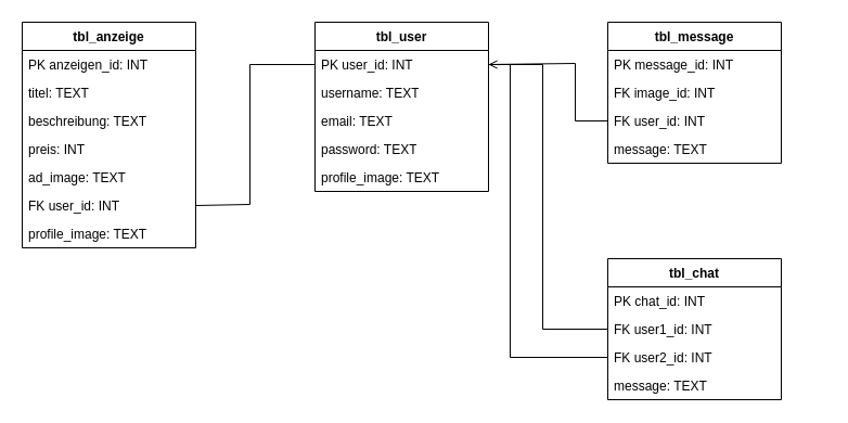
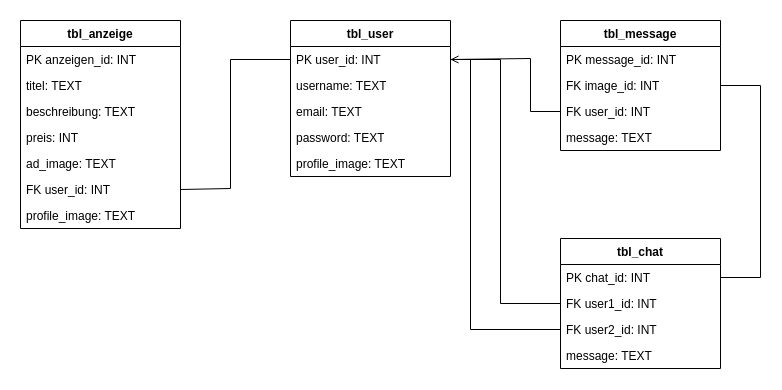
  <mxCell id="0" />
  <mxCell id="1" parent="0" />
  <mxCell id="2" value="tbl_anzeige" style="swimlane;fontStyle=1;align=center;verticalAlign=top;childLayout=stackLayout;horizontal=1;startSize=26;horizontalStack=0;resizeParent=1;resizeParentMax=0;resizeLast=0;collapsible=1;marginBottom=0;whiteSpace=wrap;html=1;" vertex="1" parent="1"><mxGeometry x="20" y="20" width="160" height="208" as="geometry" /></mxCell>
  <mxCell id="3" value="PK anzeigen_id: INT" style="text;strokeColor=none;fillColor=none;align=left;verticalAlign=top;spacingLeft=4;spacingRight=4;overflow=hidden;rotatable=0;points=[[0,0.5],[1,0.5]];portConstraint=eastwest;whiteSpace=wrap;html=1;" vertex="1" parent="2"><mxGeometry y="26" width="160" height="26" as="geometry" /></mxCell>
  <mxCell id="4" value="titel: TEXT" style="text;strokeColor=none;fillColor=none;align=left;verticalAlign=top;spacingLeft=4;spacingRight=4;overflow=hidden;rotatable=0;points=[[0,0.5],[1,0.5]];portConstraint=eastwest;whiteSpace=wrap;html=1;" vertex="1" parent="2"><mxGeometry y="52" width="160" height="26" as="geometry" /></mxCell>
  <mxCell id="5" value="beschreibung: TEXT" style="text;strokeColor=none;fillColor=none;align=left;verticalAlign=top;spacingLeft=4;spacingRight=4;overflow=hidden;rotatable=0;points=[[0,0.5],[1,0.5]];portConstraint=eastwest;whiteSpace=wrap;html=1;" vertex="1" parent="2"><mxGeometry y="78" width="160" height="26" as="geometry" /></mxCell>
  <mxCell id="6" value="preis: INT" style="text;strokeColor=none;fillColor=none;align=left;verticalAlign=top;spacingLeft=4;spacingRight=4;overflow=hidden;rotatable=0;points=[[0,0.5],[1,0.5]];portConstraint=eastwest;whiteSpace=wrap;html=1;" vertex="1" parent="2"><mxGeometry y="104" width="160" height="26" as="geometry" /></mxCell>
  <mxCell id="7" value="ad_image: TEXT" style="text;strokeColor=none;fillColor=none;align=left;verticalAlign=top;spacingLeft=4;spacingRight=4;overflow=hidden;rotatable=0;points=[[0,0.5],[1,0.5]];portConstraint=eastwest;whiteSpace=wrap;html=1;" vertex="1" parent="2"><mxGeometry y="130" width="160" height="26" as="geometry" /></mxCell>
  <mxCell id="8" value="FK user_id: INT" style="text;strokeColor=none;fillColor=none;align=left;verticalAlign=top;spacingLeft=4;spacingRight=4;overflow=hidden;rotatable=0;points=[[0,0.5],[1,0.5]];portConstraint=eastwest;whiteSpace=wrap;html=1;" vertex="1" parent="2"><mxGeometry y="156" width="160" height="26" as="geometry" /></mxCell>
  <mxCell id="9" value="profile_image: TEXT" style="text;strokeColor=none;fillColor=none;align=left;verticalAlign=top;spacingLeft=4;spacingRight=4;overflow=hidden;rotatable=0;points=[[0,0.5],[1,0.5]];portConstraint=eastwest;whiteSpace=wrap;html=1;" vertex="1" parent="2"><mxGeometry y="182" width="160" height="26" as="geometry" /></mxCell>
  <mxCell id="10" value="tbl_chat" style="swimlane;fontStyle=1;align=center;verticalAlign=top;childLayout=stackLayout;horizontal=1;startSize=26;horizontalStack=0;resizeParent=1;resizeParentMax=0;resizeLast=0;collapsible=1;marginBottom=0;whiteSpace=wrap;html=1;" vertex="1" parent="1"><mxGeometry x="560" y="238" width="160" height="130" as="geometry" /></mxCell>
  <mxCell id="11" value="PK chat_id: INT" style="text;strokeColor=none;fillColor=none;align=left;verticalAlign=top;spacingLeft=4;spacingRight=4;overflow=hidden;rotatable=0;points=[[0,0.5],[1,0.5]];portConstraint=eastwest;whiteSpace=wrap;html=1;" vertex="1" parent="10"><mxGeometry y="26" width="160" height="26" as="geometry" /></mxCell>
  <mxCell id="12" value="FK user1_id: INT" style="text;strokeColor=none;fillColor=none;align=left;verticalAlign=top;spacingLeft=4;spacingRight=4;overflow=hidden;rotatable=0;points=[[0,0.5],[1,0.5]];portConstraint=eastwest;whiteSpace=wrap;html=1;" vertex="1" parent="10"><mxGeometry y="52" width="160" height="26" as="geometry" /></mxCell>
  <mxCell id="13" value="FK user2_id: INT" style="text;strokeColor=none;fillColor=none;align=left;verticalAlign=top;spacingLeft=4;spacingRight=4;overflow=hidden;rotatable=0;points=[[0,0.5],[1,0.5]];portConstraint=eastwest;whiteSpace=wrap;html=1;" vertex="1" parent="10"><mxGeometry y="78" width="160" height="26" as="geometry" /></mxCell>
  <mxCell id="14" value="message: TEXT" style="text;strokeColor=none;fillColor=none;align=left;verticalAlign=top;spacingLeft=4;spacingRight=4;overflow=hidden;rotatable=0;points=[[0,0.5],[1,0.5]];portConstraint=eastwest;whiteSpace=wrap;html=1;" vertex="1" parent="10"><mxGeometry y="104" width="160" height="26" as="geometry" /></mxCell>
  <mxCell id="15" value="tbl_message" style="swimlane;fontStyle=1;align=center;verticalAlign=top;childLayout=stackLayout;horizontal=1;startSize=26;horizontalStack=0;resizeParent=1;resizeParentMax=0;resizeLast=0;collapsible=1;marginBottom=0;whiteSpace=wrap;html=1;" vertex="1" parent="1"><mxGeometry x="560" y="20" width="160" height="130" as="geometry" /></mxCell>
  <mxCell id="16" value="PK message_id: INT" style="text;strokeColor=none;fillColor=none;align=left;verticalAlign=top;spacingLeft=4;spacingRight=4;overflow=hidden;rotatable=0;points=[[0,0.5],[1,0.5]];portConstraint=eastwest;whiteSpace=wrap;html=1;" vertex="1" parent="15"><mxGeometry y="26" width="160" height="26" as="geometry" /></mxCell>
  <mxCell id="17" value="FK image_id: INT" style="text;strokeColor=none;fillColor=none;align=left;verticalAlign=top;spacingLeft=4;spacingRight=4;overflow=hidden;rotatable=0;points=[[0,0.5],[1,0.5]];portConstraint=eastwest;whiteSpace=wrap;html=1;" vertex="1" parent="15"><mxGeometry y="52" width="160" height="26" as="geometry" /></mxCell>
  <mxCell id="18" value="FK user_id: INT" style="text;strokeColor=none;fillColor=none;align=left;verticalAlign=top;spacingLeft=4;spacingRight=4;overflow=hidden;rotatable=0;points=[[0,0.5],[1,0.5]];portConstraint=eastwest;whiteSpace=wrap;html=1;" vertex="1" parent="15"><mxGeometry y="78" width="160" height="26" as="geometry" /></mxCell>
  <mxCell id="19" value="message: TEXT" style="text;strokeColor=none;fillColor=none;align=left;verticalAlign=top;spacingLeft=4;spacingRight=4;overflow=hidden;rotatable=0;points=[[0,0.5],[1,0.5]];portConstraint=eastwest;whiteSpace=wrap;html=1;" vertex="1" parent="15"><mxGeometry y="104" width="160" height="26" as="geometry" /></mxCell>
  <mxCell id="20" value="tbl_user" style="swimlane;fontStyle=1;align=center;verticalAlign=top;childLayout=stackLayout;horizontal=1;startSize=26;horizontalStack=0;resizeParent=1;resizeParentMax=0;resizeLast=0;collapsible=1;marginBottom=0;whiteSpace=wrap;html=1;" vertex="1" parent="1"><mxGeometry x="290" y="20" width="160" height="156" as="geometry" /></mxCell>
  <mxCell id="21" value="PK user_id: INT" style="text;strokeColor=none;fillColor=none;align=left;verticalAlign=top;spacingLeft=4;spacingRight=4;overflow=hidden;rotatable=0;points=[[0,0.5],[1,0.5]];portConstraint=eastwest;whiteSpace=wrap;html=1;" vertex="1" parent="20"><mxGeometry y="26" width="160" height="26" as="geometry" /></mxCell>
  <mxCell id="22" value="username: TEXT" style="text;strokeColor=none;fillColor=none;align=left;verticalAlign=top;spacingLeft=4;spacingRight=4;overflow=hidden;rotatable=0;points=[[0,0.5],[1,0.5]];portConstraint=eastwest;whiteSpace=wrap;html=1;" vertex="1" parent="20"><mxGeometry y="52" width="160" height="26" as="geometry" /></mxCell>
  <mxCell id="23" value="email: TEXT" style="text;strokeColor=none;fillColor=none;align=left;verticalAlign=top;spacingLeft=4;spacingRight=4;overflow=hidden;rotatable=0;points=[[0,0.5],[1,0.5]];portConstraint=eastwest;whiteSpace=wrap;html=1;" vertex="1" parent="20"><mxGeometry y="78" width="160" height="26" as="geometry" /></mxCell>
  <mxCell id="24" value="password: TEXT" style="text;strokeColor=none;fillColor=none;align=left;verticalAlign=top;spacingLeft=4;spacingRight=4;overflow=hidden;rotatable=0;points=[[0,0.5],[1,0.5]];portConstraint=eastwest;whiteSpace=wrap;html=1;" vertex="1" parent="20"><mxGeometry y="104" width="160" height="26" as="geometry" /></mxCell>
  <mxCell id="25" value="profile_image: TEXT" style="text;strokeColor=none;fillColor=none;align=left;verticalAlign=top;spacingLeft=4;spacingRight=4;overflow=hidden;rotatable=0;points=[[0,0.5],[1,0.5]];portConstraint=eastwest;whiteSpace=wrap;html=1;" vertex="1" parent="20"><mxGeometry y="130" width="160" height="26" as="geometry" /></mxCell>
  <mxCell id="26" value="" style="endArrow=none;html=1;rounded=0;exitX=1;exitY=0.5;exitDx=0;exitDy=0;entryX=0;entryY=0.5;entryDx=0;entryDy=0;" edge="1" parent="1" source="8" target="21"><mxGeometry width="50" height="50" relative="1" as="geometry"><mxPoint x="390" y="198" as="sourcePoint" /><mxPoint x="440" y="148" as="targetPoint" /><Array as="points"><mxPoint x="230" y="188" /><mxPoint x="230" y="59" /></Array></mxGeometry></mxCell>
  <mxCell id="27" value="" style="endArrow=none;html=1;rounded=0;exitX=0;exitY=0.5;exitDx=0;exitDy=0;entryX=1;entryY=0.5;entryDx=0;entryDy=0;" edge="1" parent="1" source="18" target="21"><mxGeometry width="50" height="50" relative="1" as="geometry"><mxPoint x="330" y="388" as="sourcePoint" /><mxPoint x="330" y="428" as="targetPoint" /><Array as="points"><mxPoint x="530" y="111" /><mxPoint x="530" y="58" /></Array></mxGeometry></mxCell>
+ <mxCell id="28" value="" style="endArrow=none;html=1;rounded=0;exitX=1;exitY=0.5;exitDx=0;exitDy=0;entryX=1;entryY=0.5;entryDx=0;entryDy=0;" edge="1" parent="1" source="17" target="11"><mxGeometry width="50" height="50" relative="1" as="geometry"><mxPoint x="340" y="308" as="sourcePoint" /><mxPoint x="760" y="237" as="targetPoint" /><Array as="points"><mxPoint x="760" y="85" /><mxPoint x="760" y="277" /></Array></mxGeometry></mxCell>
  <mxCell id="29" value="" style="endArrow=none;html=1;rounded=0;entryX=0;entryY=0.5;entryDx=0;entryDy=0;exitX=1;exitY=0.5;exitDx=0;exitDy=0;" edge="1" parent="1" source="21" target="13"><mxGeometry width="50" height="50" relative="1" as="geometry"><mxPoint x="470" y="268" as="sourcePoint" /><mxPoint x="470" y="318" as="targetPoint" /><Array as="points"><mxPoint x="470" y="59" /><mxPoint x="470" y="329" /></Array></mxGeometry></mxCell>
  <mxCell id="30" value="" style="endArrow=open;html=1;rounded=0;exitX=0;exitY=0.5;exitDx=0;exitDy=0;entryX=1;entryY=0.5;entryDx=0;entryDy=0;" edge="1" parent="1" source="12" target="21"><mxGeometry width="50" height="50" relative="1" as="geometry"><mxPoint x="730" y="278" as="sourcePoint" /><mxPoint x="780" y="228" as="targetPoint" /><Array as="points"><mxPoint x="500" y="303" /><mxPoint x="500" y="59" /></Array></mxGeometry></mxCell>
